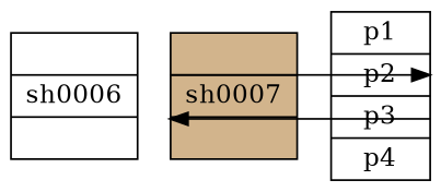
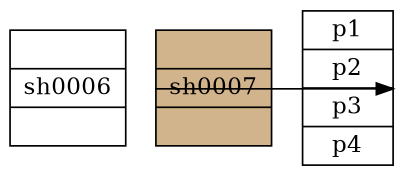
  digraph {
    showgrid=true
    splines=ortho
    node [shape=record style=filled fillcolor=white]
    edge [headcell=p4 minlen=0]
    n1 [label="{<t>|sh0006|}"]
    n2 [label="{<t>|sh0007|}" fillcolor=tan]
    n3 [label="{<p1>p1|<p2>p2|<p3>p3|<p4>p4}"]
    n2 -> n3 [headport=e tailcell=t tailport=w]
-   n3 -> n2 [headport=w tailcell=p2 tailport=e]
  }
